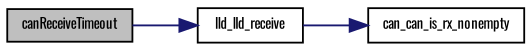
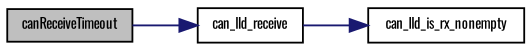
  digraph {
    fontname=Oswald
    rankdir=LR
    node [color=black fontname=Oswald fontsize=8 shape=record]
    edge [color=midnightblue fontname=Oswald fontsize=8 labelfontname=Helvetica labelfontsize=8 style=solid]
    n1 [fillcolor=grey75 fontcolor=black height=0.2 label=canReceiveTimeout style=filled width=0.4]
-   n2 [height=0.2 label=lld_lld_receive width=0.4]
-   n3 [height=0.2 label=can_can_is_rx_nonempty width=0.4]
+   n2 [height=0.2 label=can_lld_receive width=0.4]
+   n3 [height=0.2 label=can_lld_is_rx_nonempty width=0.4]
    n1 -> n2
    n2 -> n3
  }
